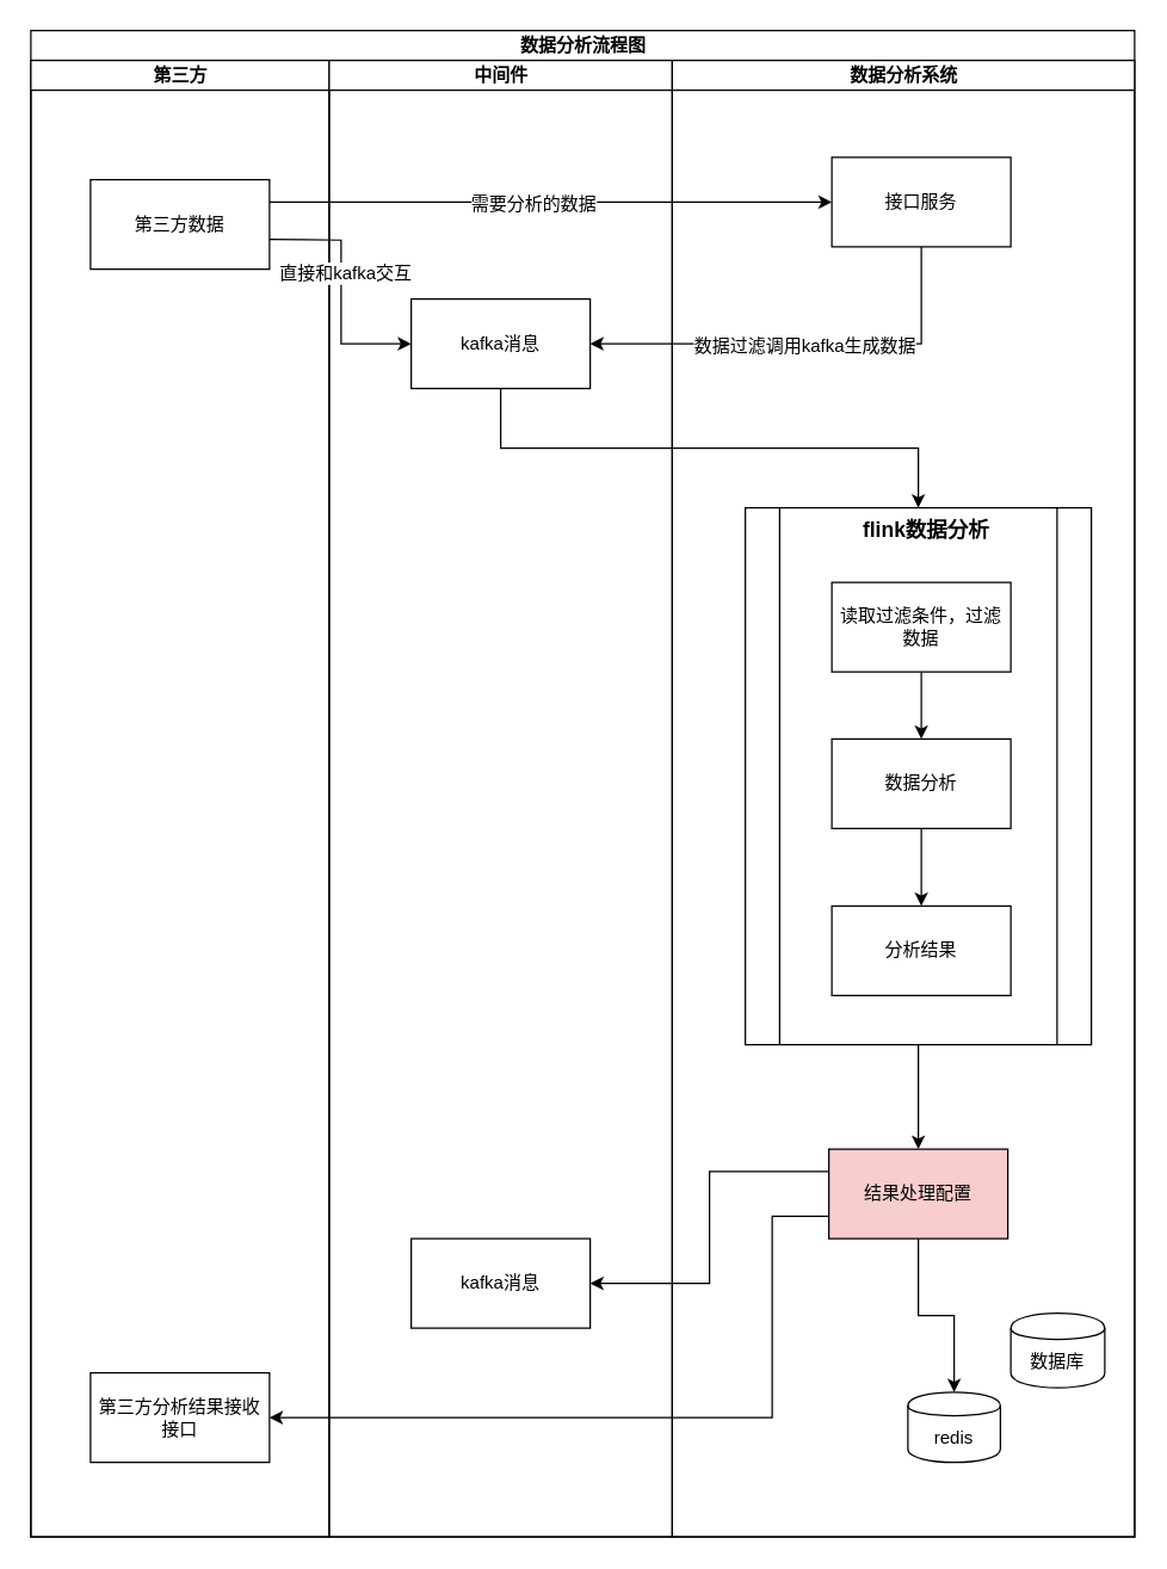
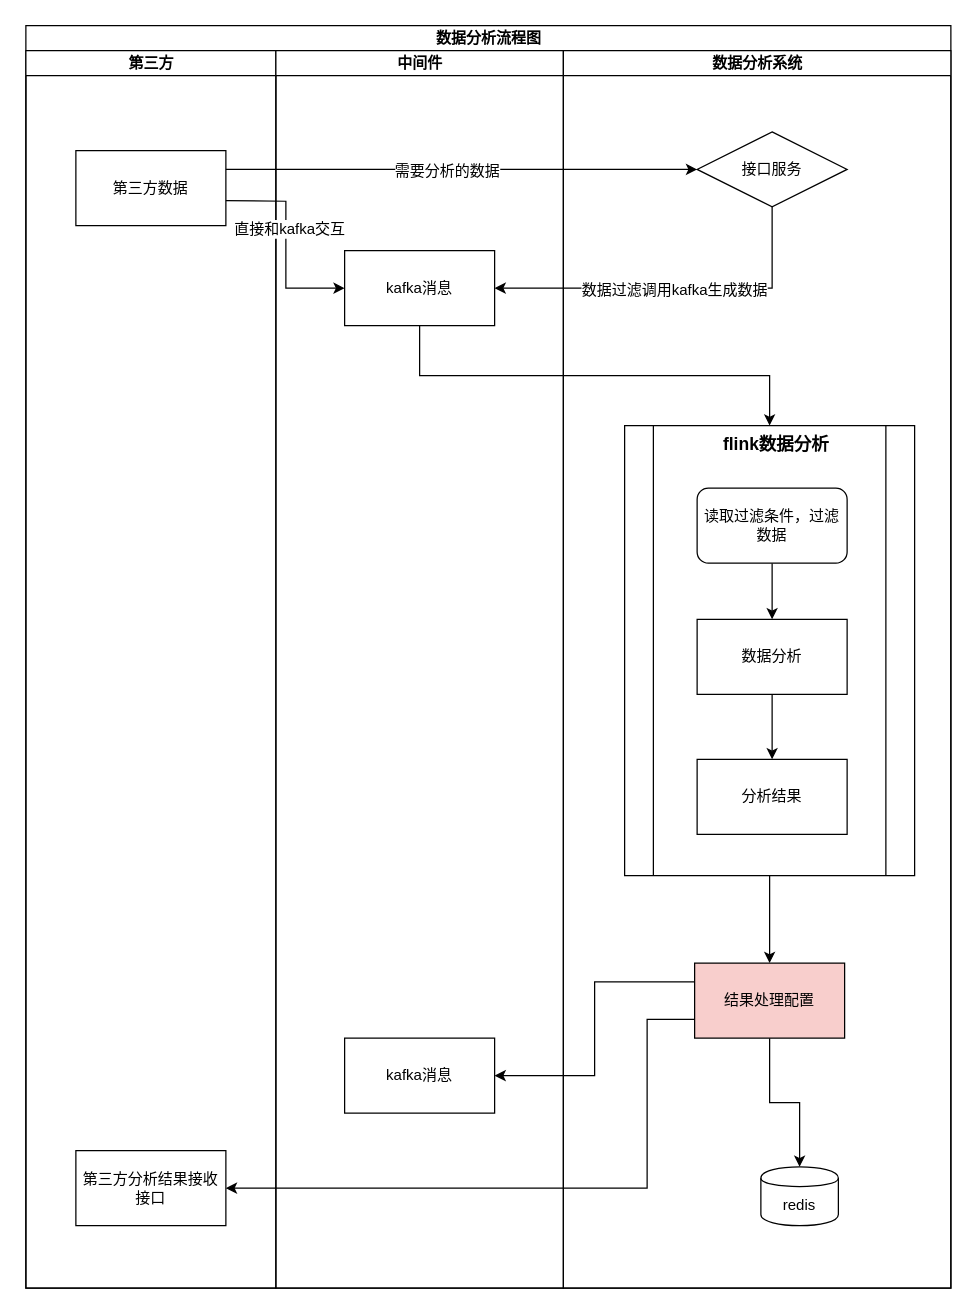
  <mxCell id="0" />
  <mxCell id="1" parent="0" />
  <mxCell id="2" value="数据分析流程图" style="swimlane;html=1;childLayout=stackLayout;resizeParent=1;resizeParentMax=0;startSize=20;" parent="1" vertex="1"><mxGeometry x="20" y="20" width="740" height="1010" as="geometry" /></mxCell>
  <mxCell id="3" value="第三方" style="swimlane;html=1;startSize=20;" parent="2" vertex="1"><mxGeometry y="20" width="200" height="990" as="geometry" /></mxCell>
  <mxCell id="4" value="第三方数据" style="rounded=0;whiteSpace=wrap;html=1;" parent="3" vertex="1"><mxGeometry x="40" y="80" width="120" height="60" as="geometry" /></mxCell>
  <mxCell id="5" value="第三方分析结果接收接口" style="rounded=0;whiteSpace=wrap;html=1;" parent="3" vertex="1"><mxGeometry x="40" y="880" width="120" height="60" as="geometry" /></mxCell>
  <mxCell id="6" value="中间件" style="swimlane;html=1;startSize=20;" parent="2" vertex="1"><mxGeometry x="200" y="20" width="230" height="990" as="geometry" /></mxCell>
  <mxCell id="7" value="kafka消息" style="rounded=0;whiteSpace=wrap;html=1;" parent="6" vertex="1"><mxGeometry x="55" y="160" width="120" height="60" as="geometry" /></mxCell>
  <mxCell id="8" value="kafka消息" style="rounded=0;whiteSpace=wrap;html=1;" parent="6" vertex="1"><mxGeometry x="55" y="790" width="120" height="60" as="geometry" /></mxCell>
  <mxCell id="9" value="数据分析系统" style="swimlane;html=1;startSize=20;" parent="2" vertex="1"><mxGeometry x="430" y="20" width="310" height="990" as="geometry" /></mxCell>
  <mxCell id="10" style="edgeStyle=orthogonalEdgeStyle;rounded=0;orthogonalLoop=1;jettySize=auto;html=1;exitX=0.5;exitY=1;exitDx=0;exitDy=0;" parent="9" source="11" target="20" edge="1"><mxGeometry relative="1" as="geometry" /></mxCell>
  <mxCell id="11" value="&lt;span style=&quot;font-family: &amp;#34;helvetica&amp;#34; , &amp;#34;arial&amp;#34; , sans-serif ; font-size: 0px&quot;&gt;%3CmxGraphModel%3E%3Croot%3E%3CmxCell%20id%3D%220%22%2F%3E%3CmxCell%20id%3D%221%22%20parent%3D%220%22%2F%3E%3CmxCell%20id%3D%222%22%20value%3D%22%E8%AF%BB%E5%8F%96%E8%BF%87%E6%BB%A4%E6%9D%A1%E4%BB%B6%EF%BC%8C%E8%BF%87%E6%BB%A4%E6%95%B0%E6%8D%AE%22%20style%3D%22rounded%3D0%3BwhiteSpace%3Dwrap%3Bhtml%3D1%3B%22%20vertex%3D%221%22%20parent%3D%221%22%3E%3CmxGeometry%20x%3D%22580%22%20y%3D%22710%22%20width%3D%22120%22%20height%3D%2260%22%20as%3D%22geometry%22%2F%3E%3C%2FmxCell%3E%3C%2Froot%3E%3C%2FmxGraphModel%3E&lt;/span&gt;&lt;span style=&quot;font-family: &amp;#34;helvetica&amp;#34; , &amp;#34;arial&amp;#34; , sans-serif ; font-size: 0px ; white-space: nowrap&quot;&gt;%3CmxGraphModel%3E%3Croot%3E%3CmxCell%20id%3D%220%22%2F%3E%3CmxCell%20id%3D%221%22%20parent%3D%220%22%2F%3E%3CmxCell%20id%3D%222%22%20value%3D%22%E8%AF%BB%E5%8F%96%E8%BF%87%E6%BB%A4%E6%9D%A1%E4%BB%B6%EF%BC%8C%E8%BF%87%E6%BB%A4%E6%95%B0%E6%8D%AE%22%20style%3D%22rounded%3D0%3BwhiteSpace%3Dwrap%3Bhtml%3D1%3B%22%20vertex%3D%221%22%20parent%3D%221%22%3E%3CmxGeometry%20x%3D%22580%22%20y%3D%22710%22%20width%3D%22120%22%20height%3D%2260%22%20as%3D%22geometry%22%2F%3E%3C%2FmxCell%3E%3C%2Froot%3E%3C%2FmxGraphModel%3E&lt;/span&gt;" style="shape=process;whiteSpace=wrap;html=1;backgroundOutline=1;" parent="9" vertex="1"><mxGeometry x="49" y="300" width="232" height="360" as="geometry" /></mxCell>
- <mxCell id="12" value="接口服务" style="rounded=0;whiteSpace=wrap;html=1;" parent="9" vertex="1"><mxGeometry x="107" y="65" width="120" height="60" as="geometry" /></mxCell>
+ <mxCell id="12" value="接口服务" style="rhombus;whiteSpace=wrap;html=1;" parent="9" vertex="1"><mxGeometry x="107" y="65" width="120" height="60" as="geometry" /></mxCell>
  <mxCell id="13" style="edgeStyle=orthogonalEdgeStyle;rounded=0;orthogonalLoop=1;jettySize=auto;html=1;entryX=0.5;entryY=0;entryDx=0;entryDy=0;" parent="9" source="14" target="17" edge="1"><mxGeometry relative="1" as="geometry" /></mxCell>
- <mxCell id="14" value="读取过滤条件，过滤数据" style="rounded=0;whiteSpace=wrap;html=1;" parent="9" vertex="1"><mxGeometry x="107" y="350" width="120" height="60" as="geometry" /></mxCell>
+ <mxCell id="14" value="读取过滤条件，过滤数据" style="whiteSpace=wrap;html=1;rounded=1;" parent="9" vertex="1"><mxGeometry x="107" y="350" width="120" height="60" as="geometry" /></mxCell>
  <mxCell id="15" value="&lt;font style=&quot;font-size: 14px&quot;&gt;&lt;b&gt;flink数据分析&lt;/b&gt;&lt;/font&gt;" style="text;html=1;strokeColor=none;fillColor=none;align=center;verticalAlign=middle;whiteSpace=wrap;rounded=0;" parent="9" vertex="1"><mxGeometry x="123" y="300" width="95" height="30" as="geometry" /></mxCell>
  <mxCell id="16" style="edgeStyle=orthogonalEdgeStyle;rounded=0;orthogonalLoop=1;jettySize=auto;html=1;exitX=0.5;exitY=1;exitDx=0;exitDy=0;entryX=0.5;entryY=0;entryDx=0;entryDy=0;" parent="9" source="17" target="18" edge="1"><mxGeometry relative="1" as="geometry" /></mxCell>
  <mxCell id="17" value="数据分析" style="rounded=0;whiteSpace=wrap;html=1;" parent="9" vertex="1"><mxGeometry x="107" y="455" width="120" height="60" as="geometry" /></mxCell>
  <mxCell id="18" value="分析结果" style="rounded=0;whiteSpace=wrap;html=1;" parent="9" vertex="1"><mxGeometry x="107" y="567" width="120" height="60" as="geometry" /></mxCell>
  <mxCell id="19" style="edgeStyle=orthogonalEdgeStyle;rounded=0;orthogonalLoop=1;jettySize=auto;html=1;exitX=0.5;exitY=1;exitDx=0;exitDy=0;entryX=0.5;entryY=0;entryDx=0;entryDy=0;" parent="9" source="20" target="22" edge="1"><mxGeometry relative="1" as="geometry" /></mxCell>
  <mxCell id="20" value="结果处理配置" style="rounded=0;whiteSpace=wrap;html=1;fillColor=#f8cecc;" parent="9" vertex="1"><mxGeometry x="105" y="730" width="120" height="60" as="geometry" /></mxCell>
- <mxCell id="21" value="数据库" style="shape=cylinder;whiteSpace=wrap;html=1;boundedLbl=1;backgroundOutline=1;" parent="9" vertex="1"><mxGeometry x="227" y="840" width="63" height="50" as="geometry" /></mxCell>
  <mxCell id="22" value="redis" style="shape=cylinder;whiteSpace=wrap;html=1;boundedLbl=1;backgroundOutline=1;" parent="9" vertex="1"><mxGeometry x="158" y="893" width="62" height="47" as="geometry" /></mxCell>
  <mxCell id="23" style="edgeStyle=orthogonalEdgeStyle;rounded=0;orthogonalLoop=1;jettySize=auto;html=1;entryX=0;entryY=0.5;entryDx=0;entryDy=0;" parent="2" target="7" edge="1"><mxGeometry relative="1" as="geometry"><mxPoint x="160" y="140" as="sourcePoint" /></mxGeometry></mxCell>
  <mxCell id="24" value="直接和kafka交互" style="text;html=1;resizable=0;points=[];align=center;verticalAlign=middle;labelBackgroundColor=#ffffff;" parent="23" vertex="1" connectable="0"><mxGeometry x="-0.418" y="-22" relative="1" as="geometry"><mxPoint x="24" y="22" as="offset" /></mxGeometry></mxCell>
  <mxCell id="25" style="edgeStyle=orthogonalEdgeStyle;rounded=0;orthogonalLoop=1;jettySize=auto;html=1;exitX=1;exitY=0.25;exitDx=0;exitDy=0;" parent="2" source="4" target="12" edge="1"><mxGeometry relative="1" as="geometry" /></mxCell>
  <mxCell id="26" value="需要分析的数据" style="text;html=1;resizable=0;points=[];align=center;verticalAlign=middle;labelBackgroundColor=#ffffff;" parent="25" vertex="1" connectable="0"><mxGeometry x="-0.067" y="-1" relative="1" as="geometry"><mxPoint as="offset" /></mxGeometry></mxCell>
  <mxCell id="27" style="edgeStyle=orthogonalEdgeStyle;rounded=0;orthogonalLoop=1;jettySize=auto;html=1;exitX=0.5;exitY=1;exitDx=0;exitDy=0;entryX=1;entryY=0.5;entryDx=0;entryDy=0;" parent="2" source="12" target="7" edge="1"><mxGeometry relative="1" as="geometry" /></mxCell>
  <mxCell id="28" value="数据过滤调用kafka生成数据" style="text;html=1;resizable=0;points=[];align=center;verticalAlign=middle;labelBackgroundColor=#ffffff;" parent="27" vertex="1" connectable="0"><mxGeometry x="0.005" y="1" relative="1" as="geometry"><mxPoint as="offset" /></mxGeometry></mxCell>
  <mxCell id="29" style="edgeStyle=orthogonalEdgeStyle;rounded=0;orthogonalLoop=1;jettySize=auto;html=1;exitX=0.5;exitY=1;exitDx=0;exitDy=0;entryX=0.5;entryY=0;entryDx=0;entryDy=0;" parent="2" source="7" target="11" edge="1"><mxGeometry relative="1" as="geometry"><mxPoint x="585" y="310" as="targetPoint" /></mxGeometry></mxCell>
  <mxCell id="30" style="edgeStyle=orthogonalEdgeStyle;rounded=0;orthogonalLoop=1;jettySize=auto;html=1;exitX=0;exitY=0.25;exitDx=0;exitDy=0;entryX=1;entryY=0.5;entryDx=0;entryDy=0;" parent="2" source="20" target="8" edge="1"><mxGeometry relative="1" as="geometry" /></mxCell>
  <mxCell id="31" style="edgeStyle=orthogonalEdgeStyle;rounded=0;orthogonalLoop=1;jettySize=auto;html=1;exitX=0;exitY=0.75;exitDx=0;exitDy=0;entryX=1;entryY=0.5;entryDx=0;entryDy=0;" parent="2" source="20" target="5" edge="1"><mxGeometry relative="1" as="geometry"><Array as="points"><mxPoint x="497" y="795" /><mxPoint x="497" y="930" /></Array></mxGeometry></mxCell>
